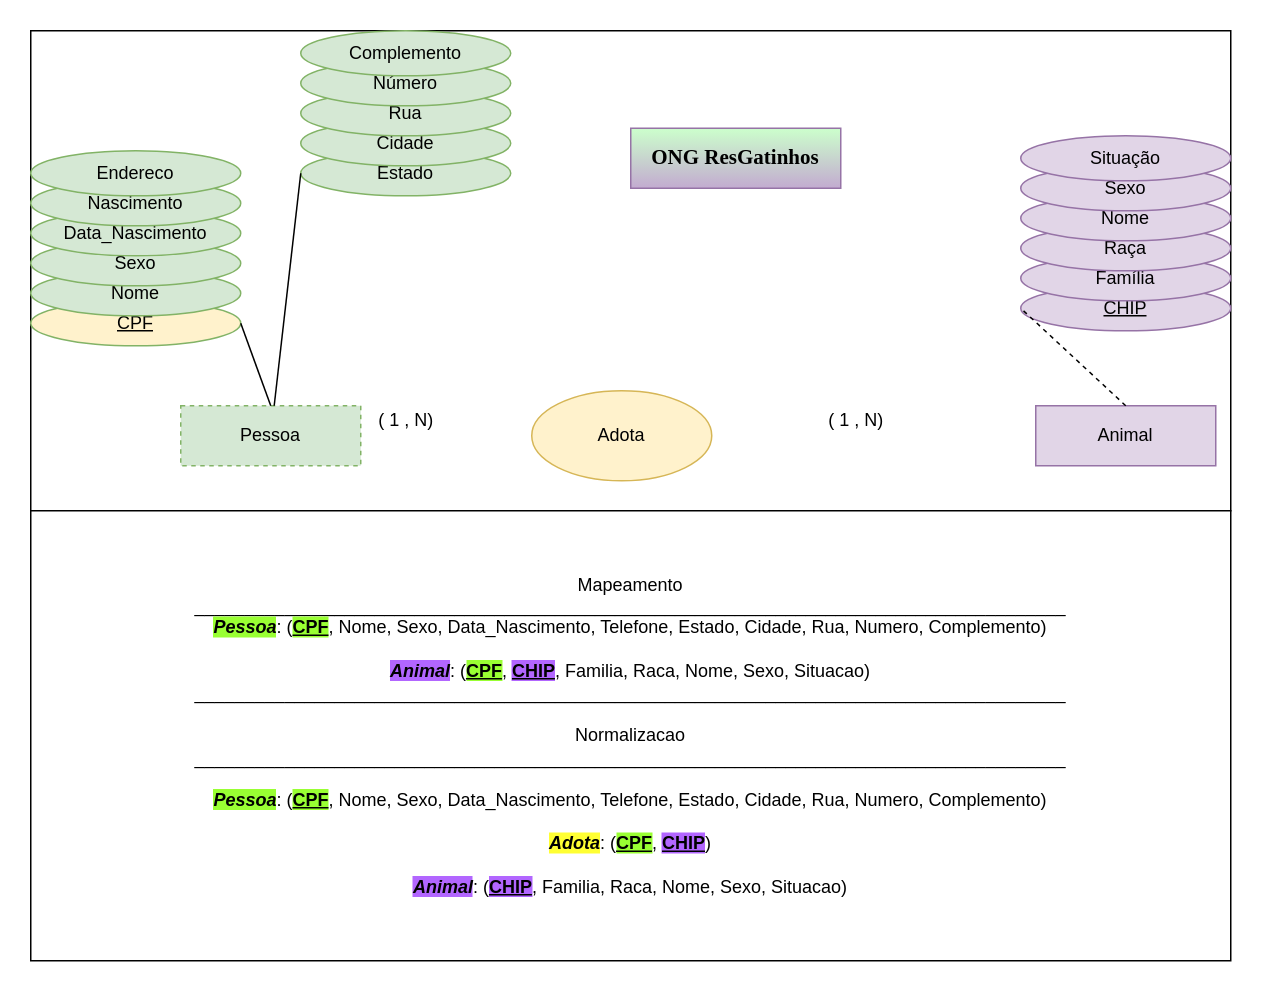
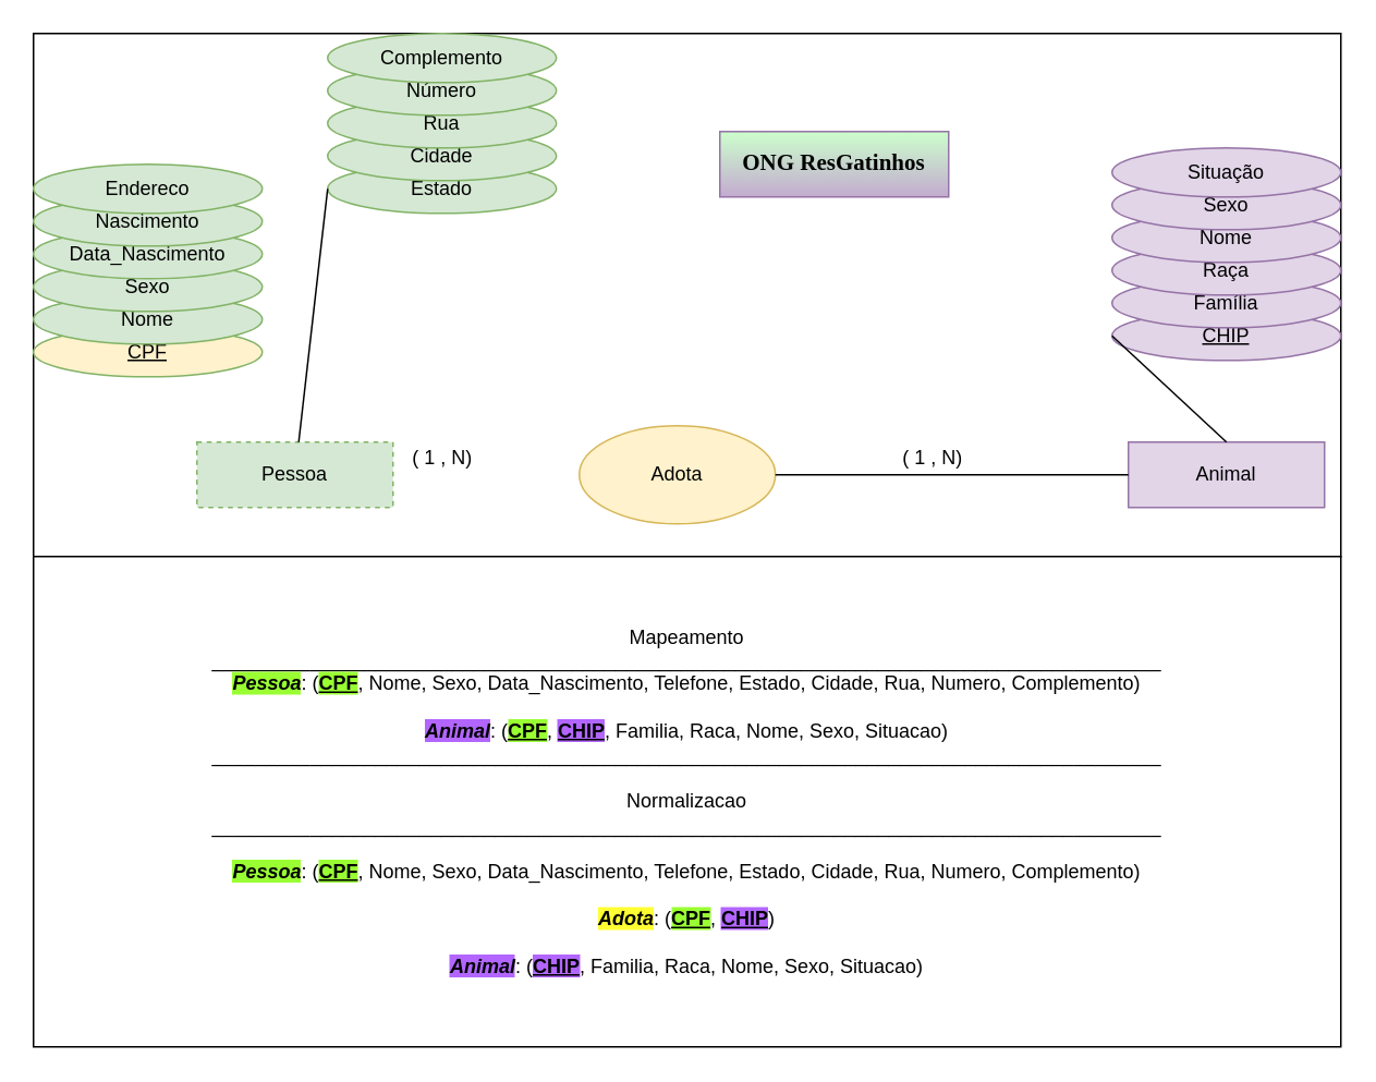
  <mxCell id="0" />
  <mxCell id="1" parent="0" />
  <mxCell id="2" value="" style="rounded=0;whiteSpace=wrap;html=1;" vertex="1" parent="1"><mxGeometry x="20" y="20" width="800" height="320" as="geometry" /></mxCell>
  <mxCell id="3" value="Pessoa" style="rounded=0;whiteSpace=wrap;html=1;fillColor=#d5e8d4;strokeColor=#82b366;dashed=1;" vertex="1" parent="1"><mxGeometry x="120" y="270" width="120" height="40" as="geometry" /></mxCell>
  <mxCell id="4" value="Animal" style="rounded=0;whiteSpace=wrap;html=1;fillColor=#e1d5e7;strokeColor=#9673a6;" vertex="1" parent="1"><mxGeometry x="690" y="270" width="120" height="40" as="geometry" /></mxCell>
  <mxCell id="5" value="Adota" style="ellipse;whiteSpace=wrap;html=1;fillColor=#fff2cc;strokeColor=#d6b656;" vertex="1" parent="1"><mxGeometry x="354" y="260" width="120" height="60" as="geometry" /></mxCell>
+ <mxCell id="6" value="" style="endArrow=none;html=1;rounded=0;exitX=1;exitY=0.5;exitDx=0;exitDy=0;entryX=0;entryY=0.5;entryDx=0;entryDy=0;" edge="1" parent="1" source="5" target="4"><mxGeometry width="50" height="50" relative="1" as="geometry"><mxPoint x="250" y="300" as="sourcePoint" /><mxPoint x="364" y="300" as="targetPoint" /></mxGeometry></mxCell>
  <mxCell id="7" value="CPF" style="ellipse;whiteSpace=wrap;html=1;align=center;fontStyle=4;fillColor=#fff2cc;strokeColor=#82b366;" vertex="1" parent="1"><mxGeometry x="20" y="200" width="140" height="30" as="geometry" /></mxCell>
  <mxCell id="8" value="Nome" style="ellipse;whiteSpace=wrap;html=1;align=center;fillColor=#d5e8d4;strokeColor=#82b366;" vertex="1" parent="1"><mxGeometry x="20" y="180" width="140" height="30" as="geometry" /></mxCell>
  <mxCell id="9" value="Sexo" style="ellipse;whiteSpace=wrap;html=1;align=center;fillColor=#d5e8d4;strokeColor=#82b366;" vertex="1" parent="1"><mxGeometry x="20" y="160" width="140" height="30" as="geometry" /></mxCell>
  <mxCell id="10" value="Data_Nascimento" style="ellipse;whiteSpace=wrap;html=1;align=center;fillColor=#d5e8d4;strokeColor=#82b366;" vertex="1" parent="1"><mxGeometry x="20" y="140" width="140" height="30" as="geometry" /></mxCell>
  <mxCell id="11" value="Nascimento" style="ellipse;whiteSpace=wrap;html=1;align=center;fillColor=#d5e8d4;strokeColor=#82b366;" vertex="1" parent="1"><mxGeometry x="20" y="120" width="140" height="30" as="geometry" /></mxCell>
  <mxCell id="12" value="Endereco" style="ellipse;whiteSpace=wrap;html=1;align=center;fillColor=#d5e8d4;strokeColor=#82b366;" vertex="1" parent="1"><mxGeometry x="20" y="100" width="140" height="30" as="geometry" /></mxCell>
  <mxCell id="13" value="Estado" style="ellipse;whiteSpace=wrap;html=1;align=center;fillColor=#d5e8d4;strokeColor=#82b366;" vertex="1" parent="1"><mxGeometry x="200" y="100" width="140" height="30" as="geometry" /></mxCell>
  <mxCell id="14" value="Cidade" style="ellipse;whiteSpace=wrap;html=1;align=center;fillColor=#d5e8d4;strokeColor=#82b366;" vertex="1" parent="1"><mxGeometry x="200" y="80" width="140" height="30" as="geometry" /></mxCell>
  <mxCell id="15" value="Rua" style="ellipse;whiteSpace=wrap;html=1;align=center;fillColor=#d5e8d4;strokeColor=#82b366;" vertex="1" parent="1"><mxGeometry x="200" y="60" width="140" height="30" as="geometry" /></mxCell>
  <mxCell id="16" value="Número" style="ellipse;whiteSpace=wrap;html=1;align=center;fillColor=#d5e8d4;strokeColor=#82b366;" vertex="1" parent="1"><mxGeometry x="200" y="40" width="140" height="30" as="geometry" /></mxCell>
  <mxCell id="17" value="Complemento" style="ellipse;whiteSpace=wrap;html=1;align=center;fillColor=#d5e8d4;strokeColor=#82b366;" vertex="1" parent="1"><mxGeometry x="200" y="20" width="140" height="30" as="geometry" /></mxCell>
- <mxCell id="18" value="" style="endArrow=none;html=1;rounded=0;entryX=0.5;entryY=0;entryDx=0;entryDy=0;exitX=1;exitY=0.5;exitDx=0;exitDy=0;" edge="1" parent="1" source="7" target="3"><mxGeometry width="50" height="50" relative="1" as="geometry"><mxPoint x="180" y="220" as="sourcePoint" /><mxPoint x="364" y="300" as="targetPoint" /></mxGeometry></mxCell>
  <mxCell id="19" value="" style="endArrow=none;html=1;rounded=0;exitX=0;exitY=0.5;exitDx=0;exitDy=0;" edge="1" parent="1" source="13" target="3"><mxGeometry width="50" height="50" relative="1" as="geometry"><mxPoint x="171.54" y="230.94" as="sourcePoint" /><mxPoint x="190" y="280" as="targetPoint" /></mxGeometry></mxCell>
  <mxCell id="20" value="CHIP" style="ellipse;whiteSpace=wrap;html=1;align=center;fontStyle=4;fillColor=#e1d5e7;strokeColor=#9673a6;" vertex="1" parent="1"><mxGeometry x="680" y="190" width="140" height="30" as="geometry" /></mxCell>
- <mxCell id="21" value="" style="endArrow=none;html=1;rounded=0;exitX=0.5;exitY=0;exitDx=0;exitDy=0;entryX=0;entryY=0.5;entryDx=0;entryDy=0;dashed=1;" edge="1" parent="1" source="4" target="20"><mxGeometry width="50" height="50" relative="1" as="geometry"><mxPoint x="670" y="270" as="sourcePoint" /><mxPoint x="620" y="300" as="targetPoint" /></mxGeometry></mxCell>
+ <mxCell id="21" value="" style="endArrow=none;html=1;rounded=0;exitX=0.5;exitY=0;exitDx=0;exitDy=0;entryX=0;entryY=0.5;entryDx=0;entryDy=0;" edge="1" parent="1" source="4" target="20"><mxGeometry width="50" height="50" relative="1" as="geometry"><mxPoint x="670" y="270" as="sourcePoint" /><mxPoint x="620" y="300" as="targetPoint" /></mxGeometry></mxCell>
  <mxCell id="22" value="( 1 , N)" style="text;html=1;align=center;verticalAlign=middle;resizable=0;points=[];autosize=1;strokeColor=none;fillColor=none;" vertex="1" parent="1"><mxGeometry x="240" y="265" width="60" height="30" as="geometry" /></mxCell>
  <mxCell id="23" value="( 1 , N)" style="text;html=1;align=center;verticalAlign=middle;resizable=0;points=[];autosize=1;strokeColor=none;fillColor=none;" vertex="1" parent="1"><mxGeometry x="540" y="265" width="60" height="30" as="geometry" /></mxCell>
  <mxCell id="24" value="Mapeamento&lt;br&gt;_______________________________________________________________________________________&lt;br&gt;&lt;span style=&quot;background-color: rgb(153, 255, 51);&quot;&gt;&lt;b&gt;&lt;i&gt;Pessoa&lt;/i&gt;&lt;/b&gt;&lt;/span&gt;: (&lt;b&gt;&lt;u style=&quot;background-color: rgb(153, 255, 51);&quot;&gt;CPF&lt;/u&gt;&lt;/b&gt;, Nome, Sexo, Data_Nascimento, Telefone, Estado, Cidade, Rua, Numero, Complemento)&lt;br&gt;&lt;br&gt;&lt;span style=&quot;background-color: rgb(178, 102, 255);&quot;&gt;&lt;b&gt;&lt;i&gt;Animal&lt;/i&gt;&lt;/b&gt;&lt;/span&gt;: (&lt;u&gt;&lt;b style=&quot;background-color: rgb(153, 255, 51);&quot;&gt;CPF&lt;/b&gt;&lt;/u&gt;, &lt;b&gt;&lt;u style=&quot;background-color: rgb(178, 102, 255);&quot;&gt;CHIP&lt;/u&gt;&lt;/b&gt;, Familia, Raca, Nome, Sexo, Situacao)&lt;br&gt;_______________________________________________________________________________________&lt;br&gt;&lt;br&gt;Normalizacao&lt;br&gt;_______________________________________________________________________________________&lt;br&gt;&lt;br&gt;&lt;span style=&quot;background-color: rgb(153, 255, 51);&quot;&gt;&lt;b&gt;&lt;i&gt;Pessoa&lt;/i&gt;&lt;/b&gt;&lt;/span&gt;: (&lt;b&gt;&lt;u style=&quot;background-color: rgb(153, 255, 51);&quot;&gt;CPF&lt;/u&gt;&lt;/b&gt;, Nome, Sexo, Data_Nascimento, Telefone, Estado, Cidade, Rua, Numero, Complemento)&lt;br&gt;&lt;br&gt;&lt;b style=&quot;&quot;&gt;&lt;i style=&quot;background-color: rgb(255, 255, 51);&quot;&gt;Adota&lt;/i&gt;&lt;/b&gt;: (&lt;b&gt;&lt;u style=&quot;background-color: rgb(153, 255, 51);&quot;&gt;CPF&lt;/u&gt;&lt;/b&gt;,&amp;nbsp;&lt;b&gt;&lt;u style=&quot;background-color: rgb(178, 102, 255);&quot;&gt;CHIP&lt;/u&gt;&lt;/b&gt;)&lt;br&gt;&lt;br&gt;&lt;span style=&quot;background-color: rgb(178, 102, 255);&quot;&gt;&lt;b&gt;&lt;i&gt;Animal&lt;/i&gt;&lt;/b&gt;&lt;/span&gt;: (&lt;b&gt;&lt;u style=&quot;background-color: rgb(178, 102, 255);&quot;&gt;CHIP&lt;/u&gt;&lt;/b&gt;, Familia, Raca, Nome, Sexo, Situacao)" style="rounded=0;whiteSpace=wrap;html=1;" vertex="1" parent="1"><mxGeometry x="20" y="340" width="800" height="300" as="geometry" /></mxCell>
  <mxCell id="25" value="Família" style="ellipse;whiteSpace=wrap;html=1;align=center;fillColor=#e1d5e7;strokeColor=#9673a6;" vertex="1" parent="1"><mxGeometry x="680" y="170" width="140" height="30" as="geometry" /></mxCell>
  <mxCell id="26" value="Raça" style="ellipse;whiteSpace=wrap;html=1;align=center;fillColor=#e1d5e7;strokeColor=#9673a6;" vertex="1" parent="1"><mxGeometry x="680" y="150" width="140" height="30" as="geometry" /></mxCell>
  <mxCell id="27" value="Nome" style="ellipse;whiteSpace=wrap;html=1;align=center;fillColor=#e1d5e7;strokeColor=#9673a6;" vertex="1" parent="1"><mxGeometry x="680" y="130" width="140" height="30" as="geometry" /></mxCell>
  <mxCell id="28" value="Sexo" style="ellipse;whiteSpace=wrap;html=1;align=center;fillColor=#e1d5e7;strokeColor=#9673a6;" vertex="1" parent="1"><mxGeometry x="680" y="110" width="140" height="30" as="geometry" /></mxCell>
  <mxCell id="29" value="Situação" style="ellipse;whiteSpace=wrap;html=1;align=center;fillColor=#e1d5e7;strokeColor=#9673a6;" vertex="1" parent="1"><mxGeometry x="680" y="90" width="140" height="30" as="geometry" /></mxCell>
- <mxCell id="30" value="&lt;font style=&quot;font-size: 14px;&quot; face=&quot;Times New Roman&quot;&gt;&lt;b&gt;ONG ResGatinhos&lt;/b&gt;&lt;/font&gt;" style="text;html=1;strokeColor=#9673a6;fillColor=#CCFFCC;align=center;verticalAlign=middle;whiteSpace=wrap;rounded=0;labelBackgroundColor=none;fontFamily=Helvetica;gradientColor=#C3ABD0;" vertex="1" parent="1"><mxGeometry x="420" y="85" width="140" height="40" as="geometry" /></mxCell>
+ <mxCell id="30" value="&lt;font style=&quot;font-size: 14px;&quot; face=&quot;Times New Roman&quot;&gt;&lt;b&gt;ONG ResGatinhos&lt;/b&gt;&lt;/font&gt;" style="text;html=1;strokeColor=#9673a6;fillColor=#CCFFCC;align=center;verticalAlign=middle;whiteSpace=wrap;rounded=0;labelBackgroundColor=none;fontFamily=Helvetica;gradientColor=#C3ABD0;" vertex="1" parent="1"><mxGeometry x="440" y="80" width="140" height="40" as="geometry" /></mxCell>
